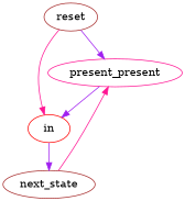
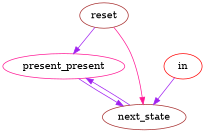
  strict digraph {
    node [color=brown]
    edge [color=purple weight=2.0]
    n1 [color=deeppink label=present_present]
    reset
    next_state
    in [color=red]
-   n1 -> in
+   n1 -> next_state
    reset -> n1 [weight=3.0]
-   reset -> in [color=deeppink weight=3.0]
-   next_state -> n1 [color=deeppink weight=1.0]
+   reset -> next_state [color=deeppink weight=3.0]
+   next_state -> n1 [weight=1.0]
    in -> next_state
  }
